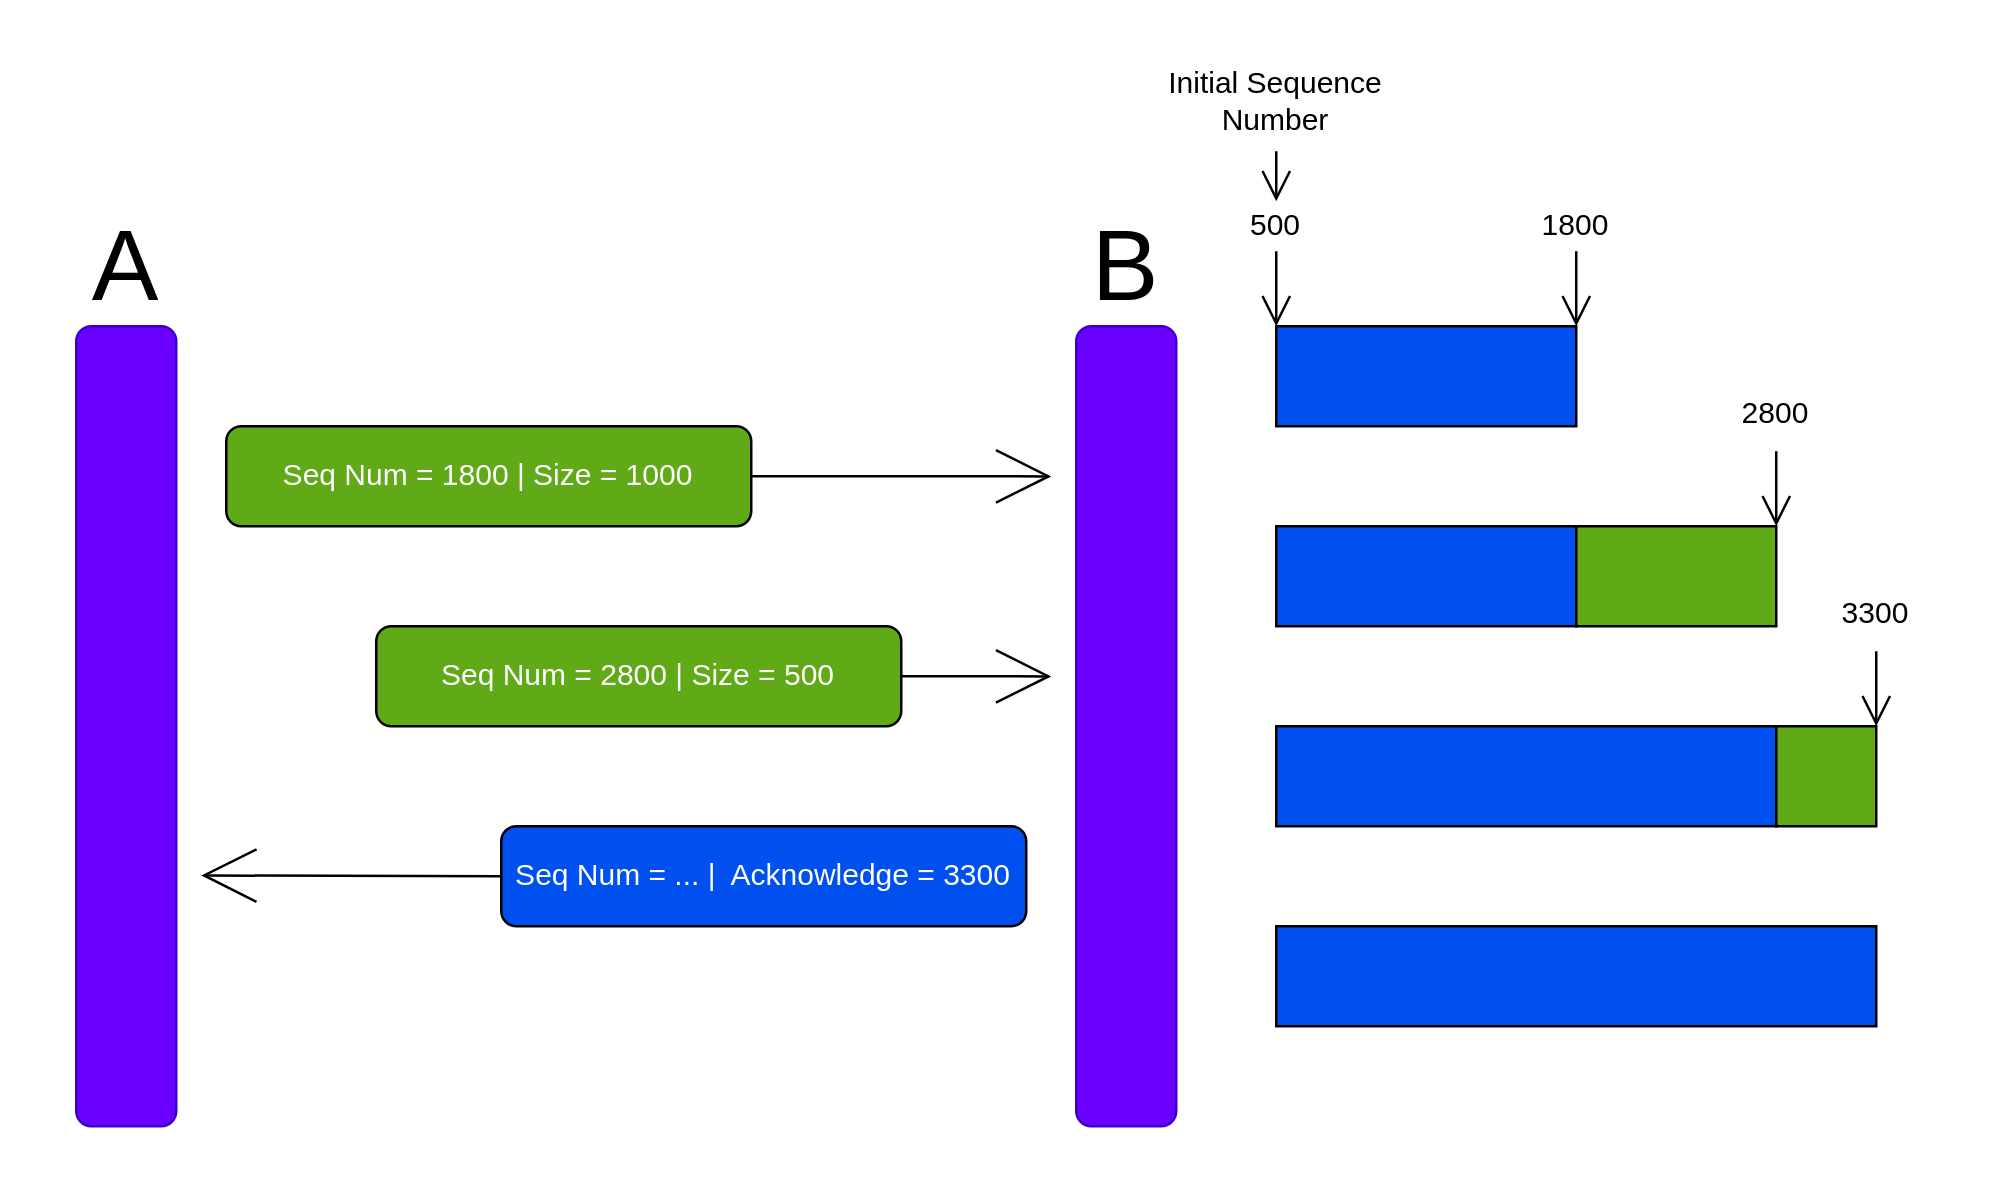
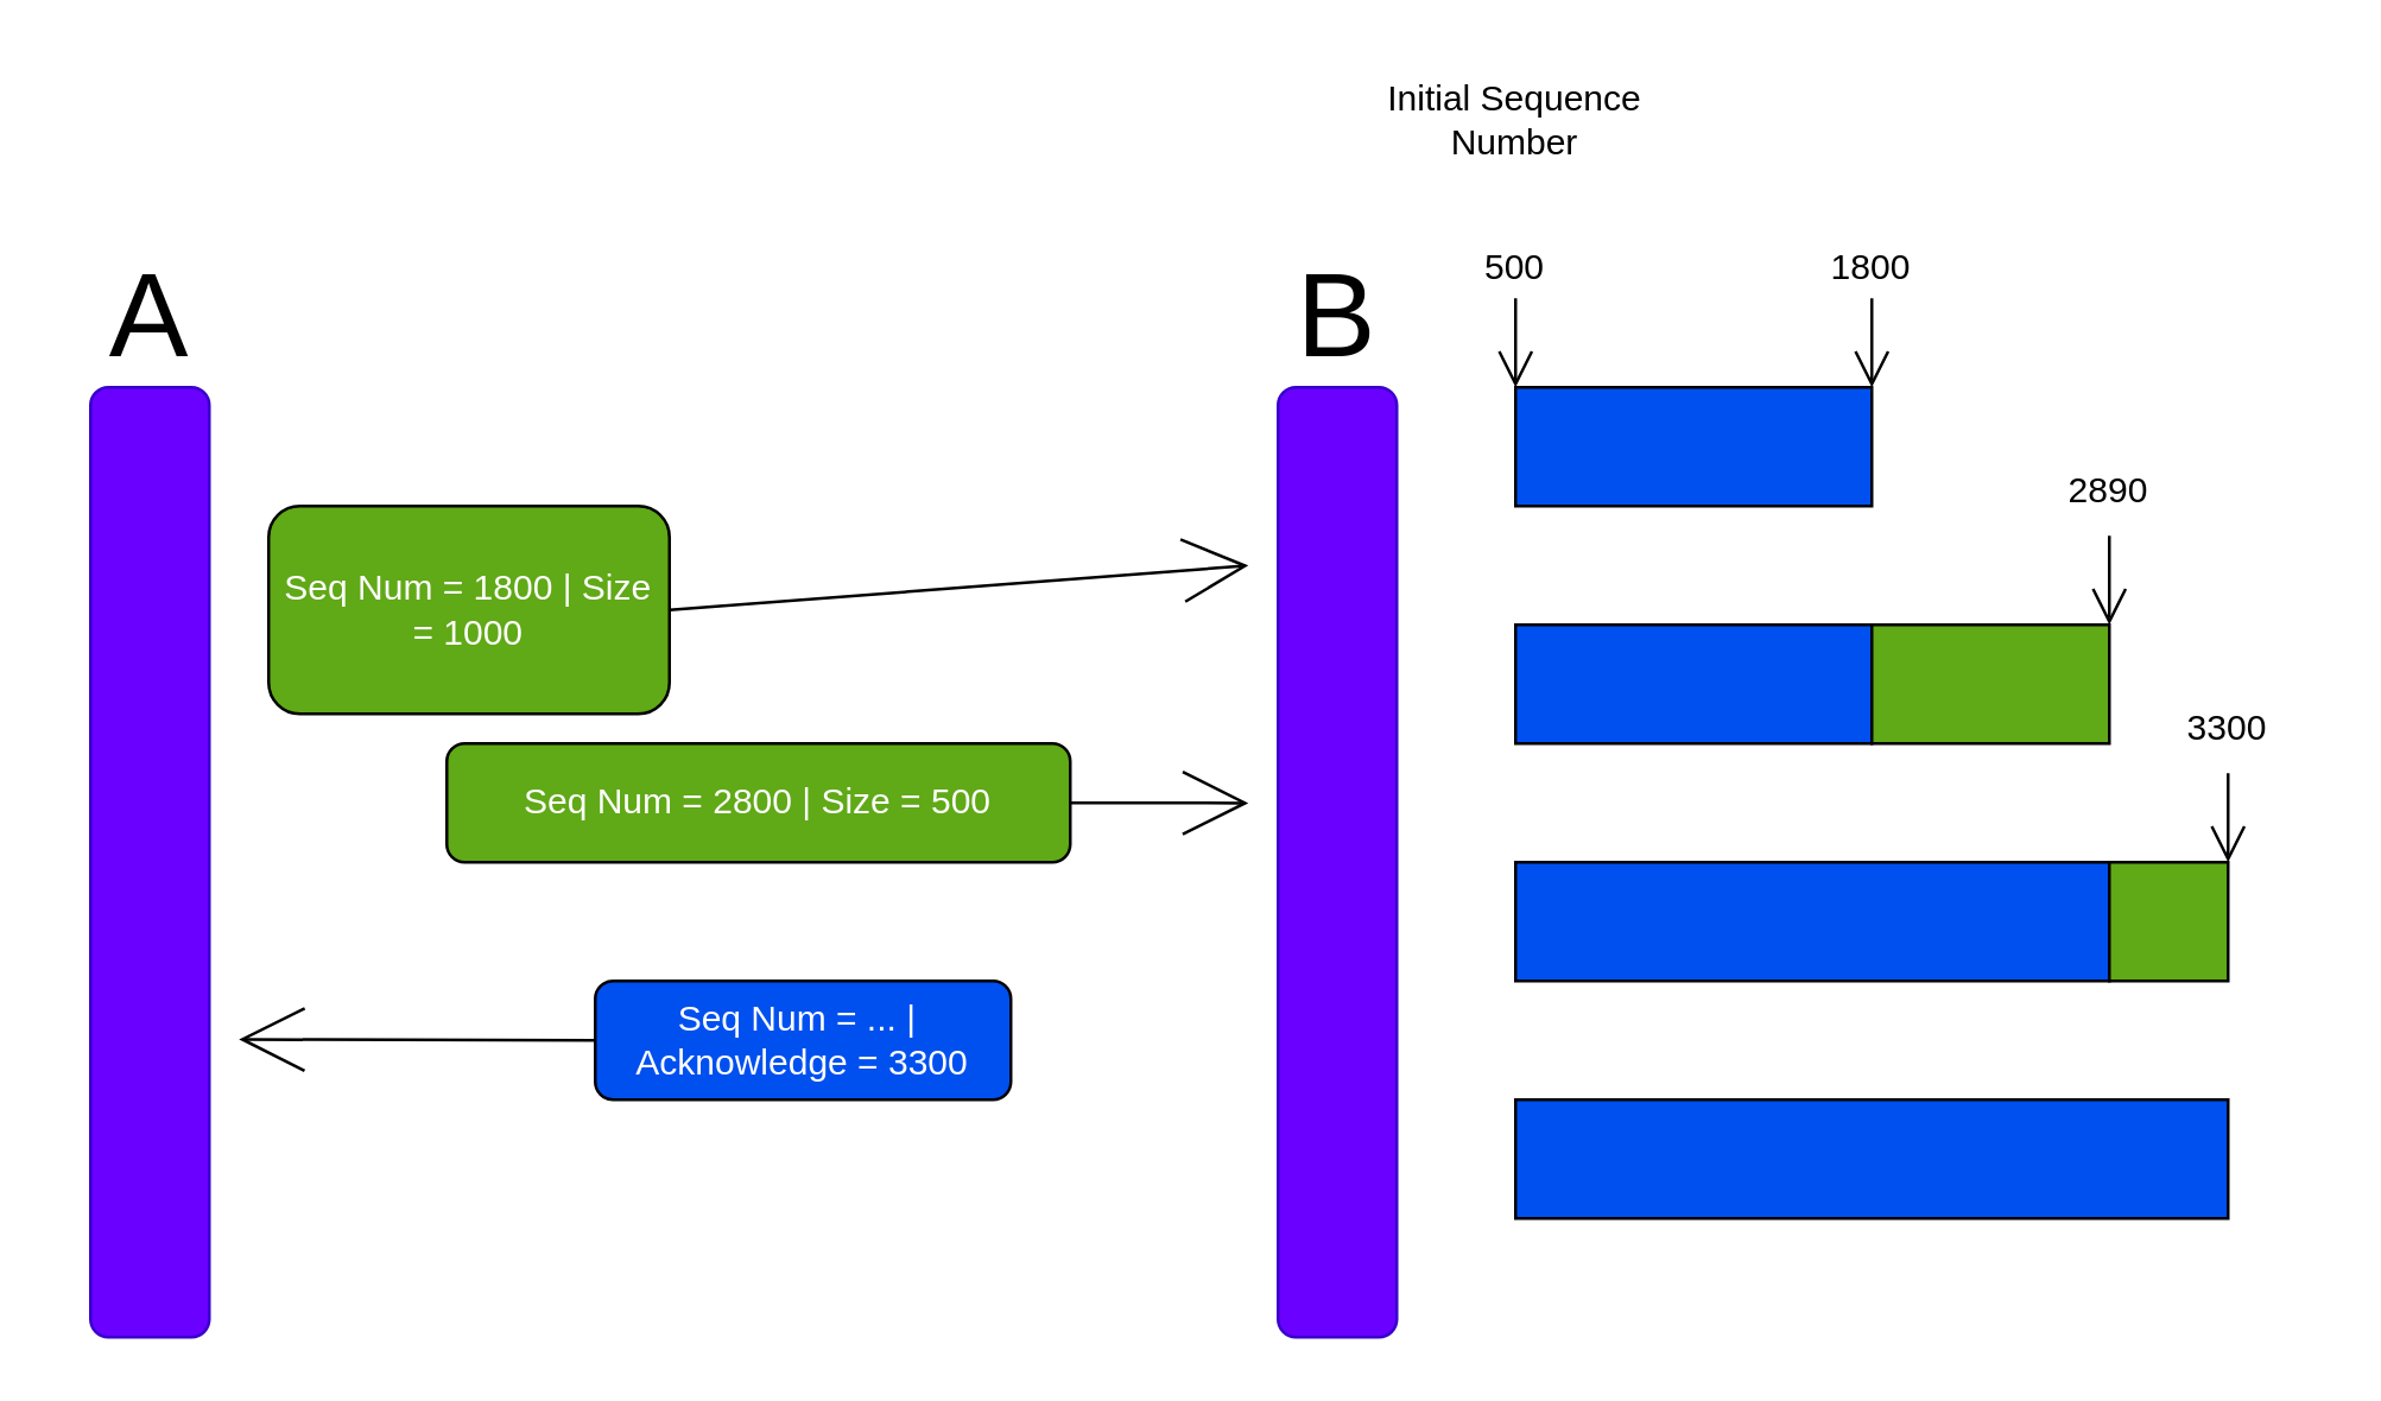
  <mxCell id="0" />
  <mxCell id="1" parent="0" />
  <mxCell id="2" value="" style="rounded=1;whiteSpace=wrap;html=1;strokeColor=#3700CC;fillColor=#6a00ff;fontColor=#ffffff;" vertex="1" parent="1"><mxGeometry x="30" y="130" width="40" height="320" as="geometry" /></mxCell>
  <mxCell id="3" value="" style="rounded=1;whiteSpace=wrap;html=1;strokeColor=#3700CC;fillColor=#6a00ff;fontColor=#ffffff;" vertex="1" parent="1"><mxGeometry x="430" y="130" width="40" height="320" as="geometry" /></mxCell>
  <mxCell id="4" value="A" style="text;html=1;strokeColor=none;fillColor=none;align=center;verticalAlign=middle;whiteSpace=wrap;rounded=0;fontSize=40;" vertex="1" parent="1"><mxGeometry x="20" width="60" height="30" as="geometry" y="90" /></mxCell>
  <mxCell id="5" value="B" style="text;html=1;strokeColor=none;fillColor=none;align=center;verticalAlign=middle;whiteSpace=wrap;rounded=0;fontSize=40;" vertex="1" parent="1"><mxGeometry x="420" width="60" height="30" as="geometry" y="90" /></mxCell>
  <mxCell id="6" style="edgeStyle=none;html=1;exitX=1;exitY=0.5;exitDx=0;exitDy=0;fontSize=12;endArrow=open;endFill=0;endSize=20;" edge="1" parent="1" source="7"><mxGeometry relative="1" as="geometry"><mxPoint x="420" y="190.048" as="targetPoint" /></mxGeometry></mxCell>
- <mxCell id="7" value="Seq Num = 1800 | Size = 1000" style="rounded=1;whiteSpace=wrap;html=1;fillColor=#60a917;fontColor=#ffffff;strokeColor=#000000;" vertex="1" parent="1"><mxGeometry x="90" y="170" width="210" height="40" as="geometry" /></mxCell>
+ <mxCell id="7" value="Seq Num = 1800 | Size = 1000" style="rounded=1;whiteSpace=wrap;html=1;fillColor=#60a917;fontColor=#ffffff;strokeColor=#000000;" vertex="1" parent="1"><mxGeometry x="90" y="170" width="135" height="70" as="geometry" /></mxCell>
  <mxCell id="8" value="" style="rounded=0;whiteSpace=wrap;html=1;fontSize=40;fillColor=#0050ef;fontColor=#ffffff;strokeColor=#000000;" vertex="1" parent="1"><mxGeometry x="510" y="130" width="120" height="40" as="geometry" /></mxCell>
  <mxCell id="9" style="edgeStyle=none;html=1;exitX=0.5;exitY=1;exitDx=0;exitDy=0;entryX=1;entryY=0;entryDx=0;entryDy=0;fontSize=12;endArrow=open;endFill=0;endSize=10;" edge="1" parent="1" source="10" target="8"><mxGeometry relative="1" as="geometry" /></mxCell>
  <mxCell id="10" value="1800" style="text;html=1;strokeColor=none;fillColor=none;align=center;verticalAlign=middle;whiteSpace=wrap;rounded=0;fontSize=12;" vertex="1" parent="1"><mxGeometry x="600" y="80" width="60" height="20" as="geometry" /></mxCell>
  <mxCell id="11" value="" style="rounded=0;whiteSpace=wrap;html=1;fontSize=40;fillColor=#0050ef;fontColor=#ffffff;strokeColor=#000000;" vertex="1" parent="1"><mxGeometry x="510" y="210" width="120" height="40" as="geometry" /></mxCell>
  <mxCell id="12" style="edgeStyle=none;html=1;exitX=0.5;exitY=1;exitDx=0;exitDy=0;entryX=1;entryY=0;entryDx=0;entryDy=0;fontSize=12;endArrow=open;endFill=0;endSize=10;" edge="1" parent="1" source="13"><mxGeometry relative="1" as="geometry"><mxPoint x="710" y="210" as="targetPoint" /></mxGeometry></mxCell>
- <mxCell id="13" value="2800" style="text;html=1;strokeColor=none;fillColor=none;align=center;verticalAlign=middle;whiteSpace=wrap;rounded=0;fontSize=12;" vertex="1" parent="1"><mxGeometry x="680" y="150" width="60" height="30" as="geometry" /></mxCell>
+ <mxCell id="13" value="2890" style="text;html=1;strokeColor=none;fillColor=none;align=center;verticalAlign=middle;whiteSpace=wrap;rounded=0;fontSize=12;" vertex="1" parent="1"><mxGeometry x="680" y="150" width="60" height="30" as="geometry" /></mxCell>
  <mxCell id="14" value="" style="rounded=0;whiteSpace=wrap;html=1;fontSize=40;fillColor=#60a917;fontColor=#ffffff;strokeColor=#000000;" vertex="1" parent="1"><mxGeometry x="630" y="210" width="80" height="40" as="geometry" /></mxCell>
  <mxCell id="15" value="" style="rounded=0;whiteSpace=wrap;html=1;fontSize=40;fillColor=#0050ef;fontColor=#ffffff;strokeColor=#000000;" vertex="1" parent="1"><mxGeometry x="510" y="290" width="200" height="40" as="geometry" /></mxCell>
  <mxCell id="16" style="edgeStyle=none;html=1;exitX=0.5;exitY=1;exitDx=0;exitDy=0;entryX=1;entryY=0;entryDx=0;entryDy=0;fontSize=12;endArrow=open;endFill=0;endSize=10;" edge="1" parent="1"><mxGeometry relative="1" as="geometry"><mxPoint x="750" y="260" as="sourcePoint" /><mxPoint x="750" y="290" as="targetPoint" /></mxGeometry></mxCell>
  <mxCell id="17" value="" style="rounded=0;whiteSpace=wrap;html=1;fontSize=40;fillColor=#60a917;fontColor=#ffffff;strokeColor=#000000;" vertex="1" parent="1"><mxGeometry x="710" y="290" width="40" height="40" as="geometry" /></mxCell>
  <mxCell id="18" value="3300" style="text;html=1;strokeColor=none;fillColor=none;align=center;verticalAlign=middle;whiteSpace=wrap;rounded=0;fontSize=12;" vertex="1" parent="1"><mxGeometry x="720" y="230" width="60" height="30" as="geometry" /></mxCell>
  <mxCell id="19" style="edgeStyle=none;html=1;exitX=1;exitY=0.5;exitDx=0;exitDy=0;fontSize=12;endArrow=open;endFill=0;endSize=20;" edge="1" parent="1" source="20"><mxGeometry relative="1" as="geometry"><mxPoint x="420" y="270.048" as="targetPoint" /></mxGeometry></mxCell>
  <mxCell id="20" value="Seq Num = 2800 | Size = 500" style="rounded=1;whiteSpace=wrap;html=1;fillColor=#60a917;fontColor=#ffffff;strokeColor=#000000;" vertex="1" parent="1"><mxGeometry x="150" y="250" width="210" height="40" as="geometry" /></mxCell>
  <mxCell id="21" style="edgeStyle=none;html=1;exitX=0;exitY=0.5;exitDx=0;exitDy=0;fontSize=12;endArrow=open;endFill=0;endSize=20;" edge="1" parent="1" source="22"><mxGeometry relative="1" as="geometry"><mxPoint x="80" y="349.69" as="targetPoint" /></mxGeometry></mxCell>
- <mxCell id="22" value="Seq Num = ... |&amp;nbsp; Acknowledge = 3300" style="rounded=1;whiteSpace=wrap;html=1;fillColor=#0050ef;fontColor=#ffffff;strokeColor=#000000;" vertex="1" parent="1"><mxGeometry x="200" y="330" width="210" height="40" as="geometry" /></mxCell>
+ <mxCell id="22" value="Seq Num = ... |&amp;nbsp; Acknowledge = 3300" style="rounded=1;whiteSpace=wrap;html=1;fillColor=#0050ef;fontColor=#ffffff;strokeColor=#000000;" vertex="1" parent="1"><mxGeometry x="200" y="330" width="140" height="40" as="geometry" /></mxCell>
  <mxCell id="23" value="" style="rounded=0;whiteSpace=wrap;html=1;fontSize=40;fillColor=#0050ef;fontColor=#ffffff;strokeColor=#000000;" vertex="1" parent="1"><mxGeometry x="510" y="370" width="240" height="40" as="geometry" /></mxCell>
  <mxCell id="24" style="edgeStyle=none;html=1;exitX=0.5;exitY=1;exitDx=0;exitDy=0;entryX=1;entryY=0;entryDx=0;entryDy=0;fontSize=12;endArrow=open;endFill=0;endSize=10;" edge="1" parent="1" source="25"><mxGeometry relative="1" as="geometry"><mxPoint x="510" y="130" as="targetPoint" /></mxGeometry></mxCell>
  <mxCell id="25" value="500" style="text;html=1;strokeColor=none;fillColor=none;align=center;verticalAlign=middle;whiteSpace=wrap;rounded=0;fontSize=12;" vertex="1" parent="1"><mxGeometry x="480" y="80" width="60" height="20" as="geometry" /></mxCell>
- <mxCell id="26" style="edgeStyle=none;html=1;exitX=0.5;exitY=1;exitDx=0;exitDy=0;entryX=0.5;entryY=0;entryDx=0;entryDy=0;fontSize=12;endArrow=open;endFill=0;endSize=10;" edge="1" parent="1" source="27" target="25"><mxGeometry relative="1" as="geometry" /></mxCell>
  <mxCell id="27" value="Initial Sequence Number" style="text;html=1;strokeColor=none;fillColor=none;align=center;verticalAlign=middle;whiteSpace=wrap;rounded=0;fontSize=12;" vertex="1" parent="1"><mxGeometry x="445" y="20" width="130" height="40" as="geometry" /></mxCell>
